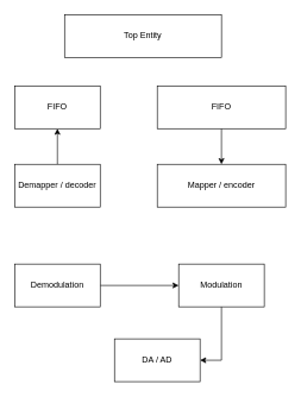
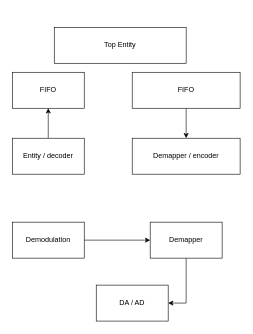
  <mxCell id="0" />
  <mxCell id="1" parent="0" />
- <mxCell id="2" value="Top Entity" style="whiteSpace=wrap;html=1;" vertex="1" parent="1"><mxGeometry x="90" y="20" width="220" height="60" as="geometry" /></mxCell>
+ <mxCell id="2" value="Top Entity" style="whiteSpace=wrap;html=1;" vertex="1" parent="1"><mxGeometry x="90" y="45" width="220" height="60" as="geometry" /></mxCell>
  <mxCell id="3" value="" style="edgeStyle=orthogonalEdgeStyle;rounded=0;orthogonalLoop=1;jettySize=auto;html=1;" edge="1" parent="1" source="4" target="6"><mxGeometry relative="1" as="geometry" /></mxCell>
  <mxCell id="4" value="FIFO" style="whiteSpace=wrap;html=1;" vertex="1" parent="1"><mxGeometry x="220" y="120" width="180" height="60" as="geometry" /></mxCell>
  <mxCell id="5" value="FIFO" style="whiteSpace=wrap;html=1;" vertex="1" parent="1"><mxGeometry x="20" y="120" width="120" height="60" as="geometry" /></mxCell>
- <mxCell id="6" value="Mapper / encoder" style="whiteSpace=wrap;html=1;" vertex="1" parent="1"><mxGeometry x="220" y="230" width="180" height="60" as="geometry" /></mxCell>
+ <mxCell id="6" value="Demapper / encoder" style="whiteSpace=wrap;html=1;" vertex="1" parent="1"><mxGeometry x="220" y="230" width="180" height="60" as="geometry" /></mxCell>
  <mxCell id="7" style="edgeStyle=orthogonalEdgeStyle;rounded=0;orthogonalLoop=1;jettySize=auto;html=1;exitX=0.5;exitY=1;exitDx=0;exitDy=0;entryX=1;entryY=0.5;entryDx=0;entryDy=0;" edge="1" parent="1" source="8" target="9"><mxGeometry relative="1" as="geometry" /></mxCell>
- <mxCell id="8" value="Modulation" style="whiteSpace=wrap;html=1;" vertex="1" parent="1"><mxGeometry x="250" y="370" width="120" height="60" as="geometry" /></mxCell>
+ <mxCell id="8" value="Demapper" style="whiteSpace=wrap;html=1;" vertex="1" parent="1"><mxGeometry x="250" y="370" width="120" height="60" as="geometry" /></mxCell>
  <mxCell id="9" value="DA / AD" style="whiteSpace=wrap;html=1;" vertex="1" parent="1"><mxGeometry x="160" y="475" width="120" height="60" as="geometry" /></mxCell>
  <mxCell id="10" value="" style="edgeStyle=orthogonalEdgeStyle;rounded=0;orthogonalLoop=1;jettySize=auto;html=1;" edge="1" parent="1" source="11" target="8"><mxGeometry relative="1" as="geometry" /></mxCell>
  <mxCell id="11" value="Demodulation" style="whiteSpace=wrap;html=1;" vertex="1" parent="1"><mxGeometry x="20" y="370" width="120" height="60" as="geometry" /></mxCell>
  <mxCell id="12" style="edgeStyle=orthogonalEdgeStyle;rounded=0;orthogonalLoop=1;jettySize=auto;html=1;exitX=0.5;exitY=0;exitDx=0;exitDy=0;entryX=0.5;entryY=1;entryDx=0;entryDy=0;" edge="1" parent="1" source="13" target="5"><mxGeometry relative="1" as="geometry" /></mxCell>
- <mxCell id="13" value="Demapper / decoder" style="whiteSpace=wrap;html=1;" vertex="1" parent="1"><mxGeometry x="20" y="230" width="120" height="60" as="geometry" /></mxCell>
+ <mxCell id="13" value="Entity / decoder" style="whiteSpace=wrap;html=1;" vertex="1" parent="1"><mxGeometry x="20" y="230" width="120" height="60" as="geometry" /></mxCell>
